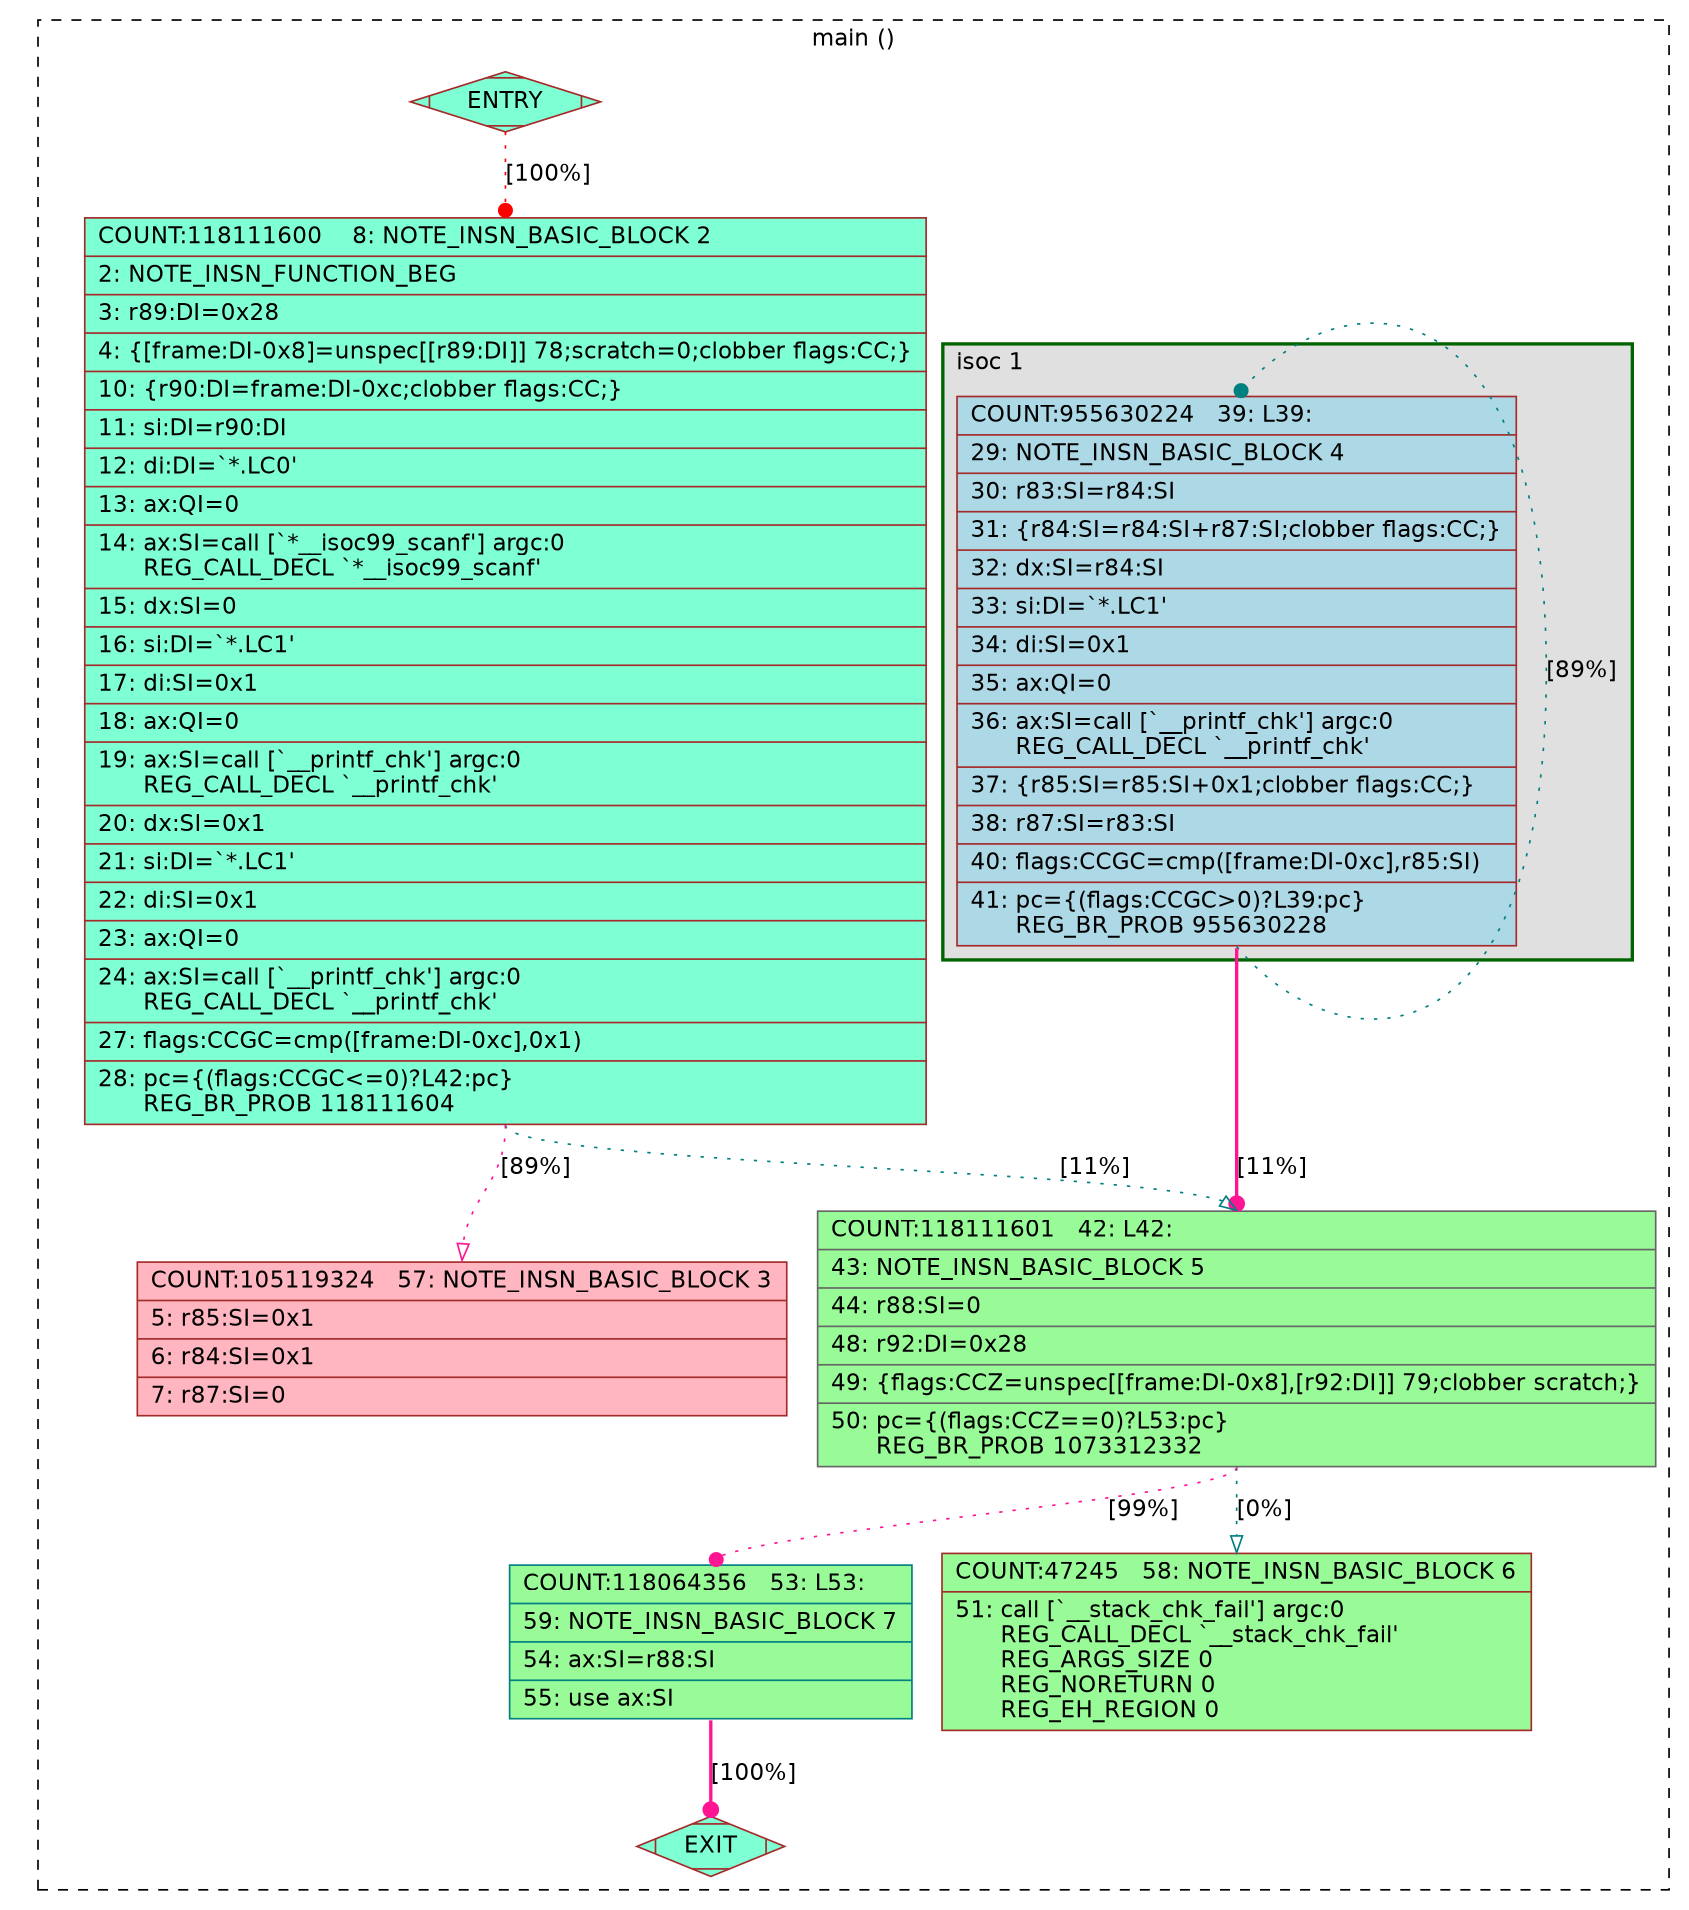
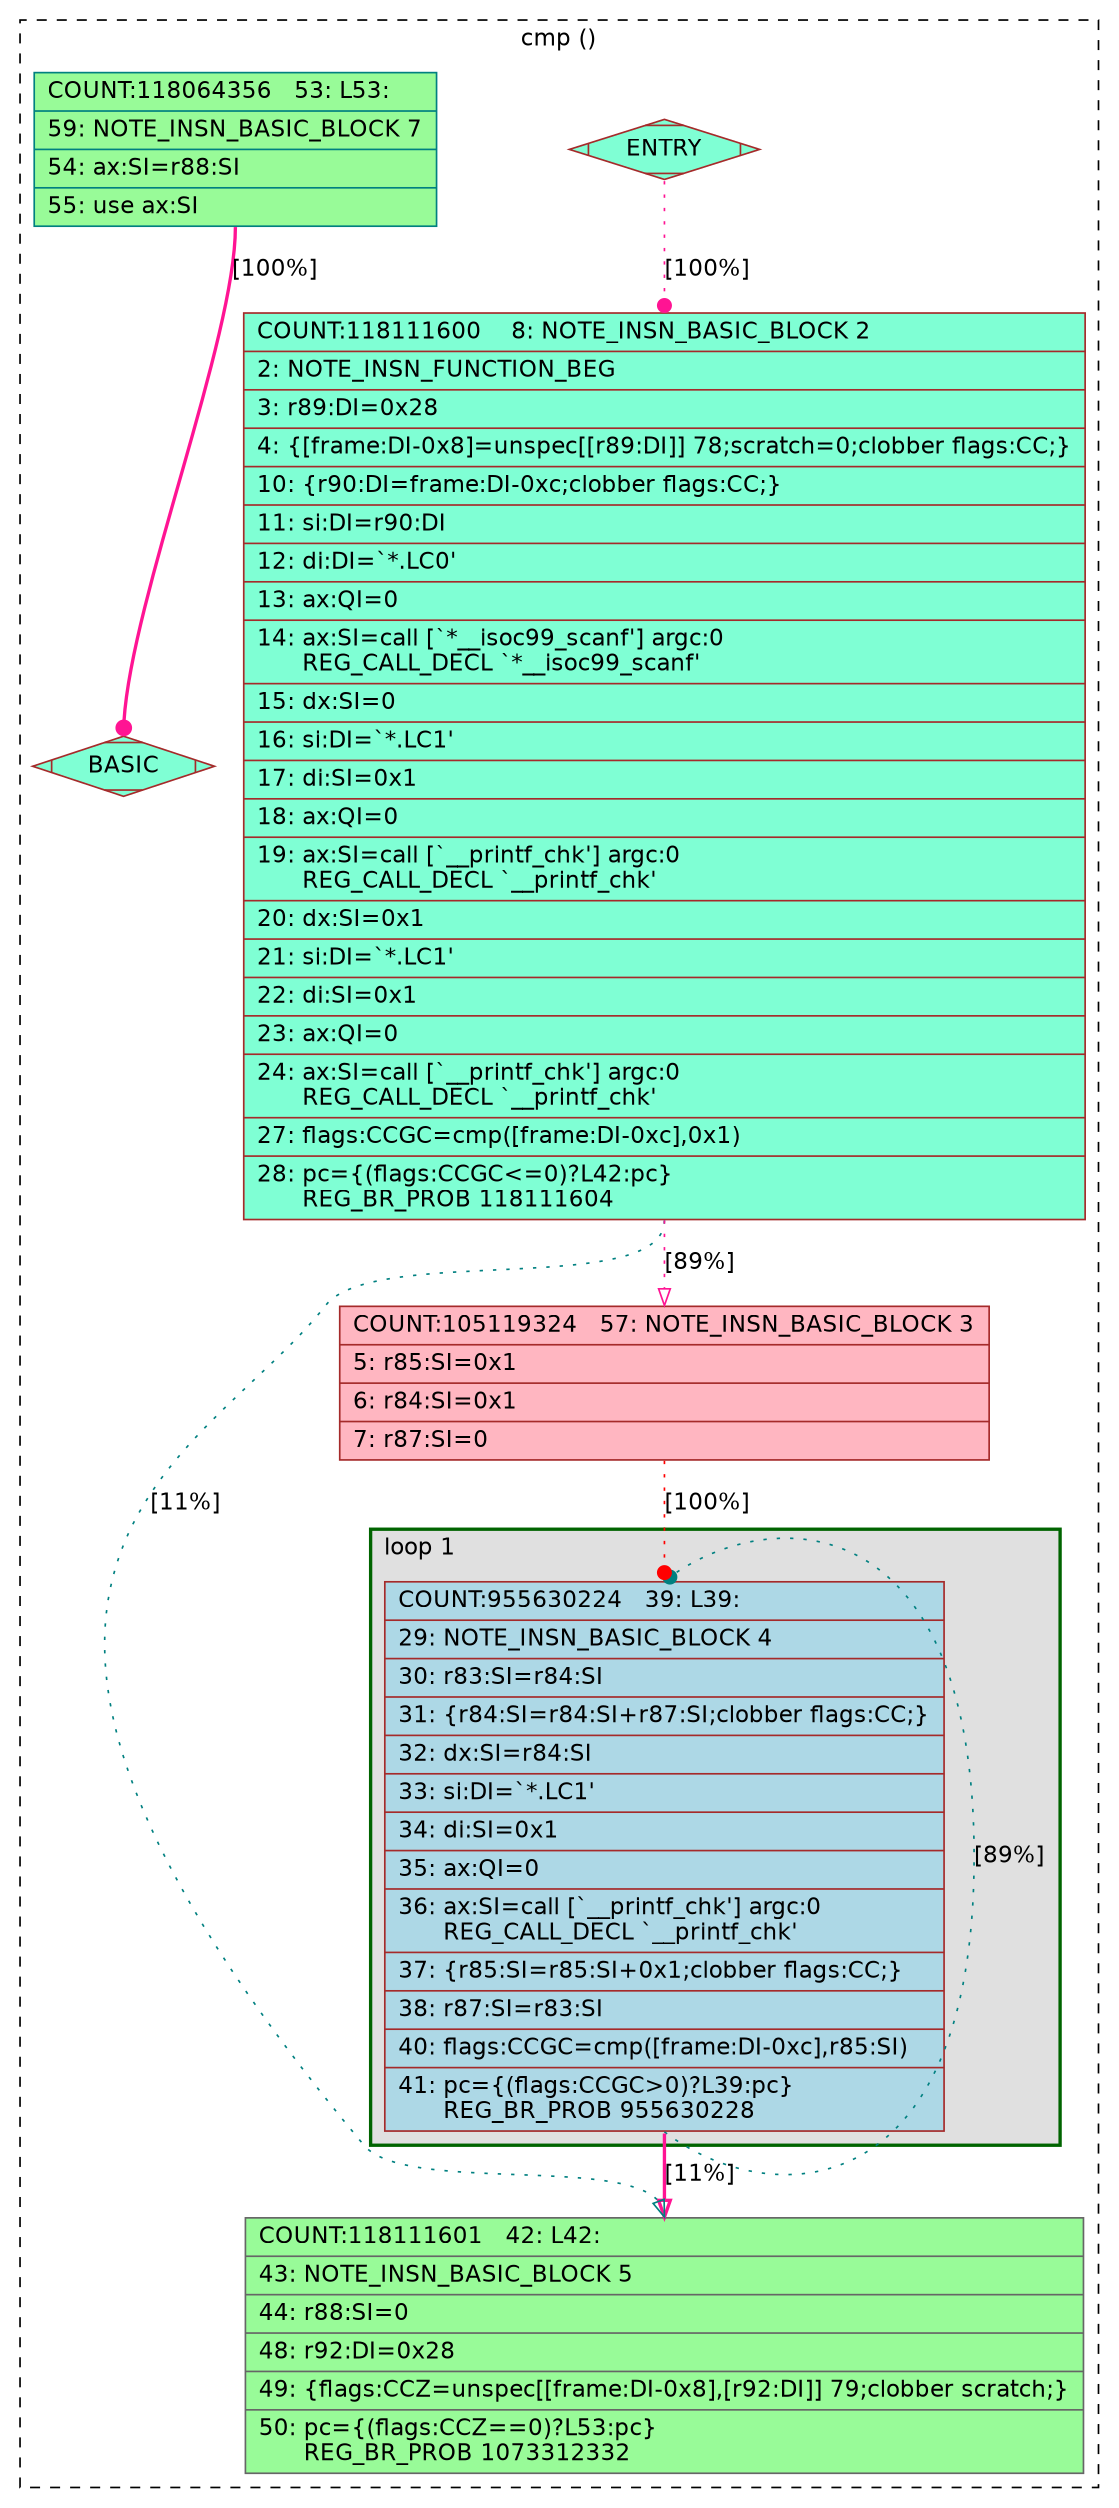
  digraph {
    fontname="DejaVu Sans"
    node [color=brown fillcolor=palegreen fontname="DejaVu Sans" shape=record style=filled]
    edge [arrowhead=dot color=deeppink constraint=true fontname="DejaVu Sans" headport=n style=dotted tailport=s weight=100]
    n1 [fillcolor=lightblue label="{COUNT:955630224\ \ \ 39:\ L39:\l|\ \ \ 29:\ NOTE_INSN_BASIC_BLOCK\ 4\l|\ \ \ 30:\ r83:SI=r84:SI\l|\ \ \ 31:\ \{r84:SI=r84:SI+r87:SI;clobber\ flags:CC;\}\l|\ \ \ 32:\ dx:SI=r84:SI\l|\ \ \ 33:\ si:DI=`*.LC1'\l|\ \ \ 34:\ di:SI=0x1\l|\ \ \ 35:\ ax:QI=0\l|\ \ \ 36:\ ax:SI=call\ [`__printf_chk']\ argc:0\l\ \ \ \ \ \ REG_CALL_DECL\ `__printf_chk'\l|\ \ \ 37:\ \{r85:SI=r85:SI+0x1;clobber\ flags:CC;\}\l|\ \ \ 38:\ r87:SI=r83:SI\l|\ \ \ 40:\ flags:CCGC=cmp([frame:DI-0xc],r85:SI)\l|\ \ \ 41:\ pc=\{(flags:CCGC\>0)?L39:pc\}\l\ \ \ \ \ \ REG_BR_PROB\ 955630228\l}"]
    n2 [color=gray40 label="{COUNT:118111601\ \ \ 42:\ L42:\l|\ \ \ 43:\ NOTE_INSN_BASIC_BLOCK\ 5\l|\ \ \ 44:\ r88:SI=0\l|\ \ \ 48:\ r92:DI=0x28\l|\ \ \ 49:\ \{flags:CCZ=unspec[[frame:DI-0x8],[r92:DI]]\ 79;clobber\ scratch;\}\l|\ \ \ 50:\ pc=\{(flags:CCZ==0)?L53:pc\}\l\ \ \ \ \ \ REG_BR_PROB\ 1073312332\l}"]
    n3 [fillcolor=aquamarine label=ENTRY shape=Mdiamond]
-   n4 [fillcolor=aquamarine label=EXIT shape=Mdiamond]
+   n4 [fillcolor=aquamarine label=BASIC shape=Mdiamond]
    n5 [fillcolor=aquamarine label="{COUNT:118111600\ \ \ \ 8:\ NOTE_INSN_BASIC_BLOCK\ 2\l|\ \ \ \ 2:\ NOTE_INSN_FUNCTION_BEG\l|\ \ \ \ 3:\ r89:DI=0x28\l|\ \ \ \ 4:\ \{[frame:DI-0x8]=unspec[[r89:DI]]\ 78;scratch=0;clobber\ flags:CC;\}\l|\ \ \ 10:\ \{r90:DI=frame:DI-0xc;clobber\ flags:CC;\}\l|\ \ \ 11:\ si:DI=r90:DI\l|\ \ \ 12:\ di:DI=`*.LC0'\l|\ \ \ 13:\ ax:QI=0\l|\ \ \ 14:\ ax:SI=call\ [`*__isoc99_scanf']\ argc:0\l\ \ \ \ \ \ REG_CALL_DECL\ `*__isoc99_scanf'\l|\ \ \ 15:\ dx:SI=0\l|\ \ \ 16:\ si:DI=`*.LC1'\l|\ \ \ 17:\ di:SI=0x1\l|\ \ \ 18:\ ax:QI=0\l|\ \ \ 19:\ ax:SI=call\ [`__printf_chk']\ argc:0\l\ \ \ \ \ \ REG_CALL_DECL\ `__printf_chk'\l|\ \ \ 20:\ dx:SI=0x1\l|\ \ \ 21:\ si:DI=`*.LC1'\l|\ \ \ 22:\ di:SI=0x1\l|\ \ \ 23:\ ax:QI=0\l|\ \ \ 24:\ ax:SI=call\ [`__printf_chk']\ argc:0\l\ \ \ \ \ \ REG_CALL_DECL\ `__printf_chk'\l|\ \ \ 27:\ flags:CCGC=cmp([frame:DI-0xc],0x1)\l|\ \ \ 28:\ pc=\{(flags:CCGC\<=0)?L42:pc\}\l\ \ \ \ \ \ REG_BR_PROB\ 118111604\l}"]
    n6 [fillcolor=lightpink label="{COUNT:105119324\ \ \ 57:\ NOTE_INSN_BASIC_BLOCK\ 3\l|\ \ \ \ 5:\ r85:SI=0x1\l|\ \ \ \ 6:\ r84:SI=0x1\l|\ \ \ \ 7:\ r87:SI=0\l}"]
-   n7 [label="{COUNT:47245\ \ \ 58:\ NOTE_INSN_BASIC_BLOCK\ 6\l|\ \ \ 51:\ call\ [`__stack_chk_fail']\ argc:0\l\ \ \ \ \ \ REG_CALL_DECL\ `__stack_chk_fail'\l\ \ \ \ \ \ REG_ARGS_SIZE\ 0\l\ \ \ \ \ \ REG_NORETURN\ 0\l\ \ \ \ \ \ REG_EH_REGION\ 0\l}"]
    n8 [color=teal label="{COUNT:118064356\ \ \ 53:\ L53:\l|\ \ \ 59:\ NOTE_INSN_BASIC_BLOCK\ 7\l|\ \ \ 54:\ ax:SI=r88:SI\l|\ \ \ 55:\ use\ ax:SI\l}"]
    subgraph cluster_1 {
      color=black
-     label="main ()"
+     label="cmp ()"
      style=dashed
      n2
      n3
      n4
      n5
      n6
-     n7
      n8
      subgraph cluster_2 {
        color=darkgreen
        fillcolor=grey88
-       label="isoc 1"
+       label="loop 1"
        labeljust=l
        penwidth=2
        style=filled
        n1
      }
    }
    n1 -> n1 [color=teal constraint=false label="[89%]" weight=10]
-   n1 -> n2 [label="[11%]" style=bold]
-   n2 -> n7 [arrowhead=onormal color=teal label="[0%]"]
-   n2 -> n8 [label="[99%]" weight=10]
+   n1 -> n2 [arrowhead=onormal label="[11%]" style=bold]
    n3 -> n4 [style=invis arrowhead="" color="" weight=""]
-   n3 -> n5 [color=red label="[100%]"]
+   n3 -> n5 [label="[100%]"]
    n5 -> n2 [arrowhead=onormal color=teal label="[11%]" weight=10]
    n5 -> n6 [arrowhead=onormal label="[89%]"]
+   n6 -> n1 [color=red label="[100%]"]
    n8 -> n4 [label="[100%]" style=bold]
  }
